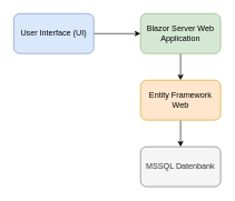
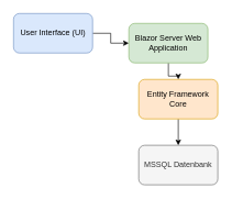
  <mxCell id="0" />
  <mxCell id="1" parent="0" />
  <mxCell id="2" style="edgeStyle=orthogonalEdgeStyle;rounded=0;orthogonalLoop=1;jettySize=auto;html=1;entryX=0;entryY=0.5;entryDx=0;entryDy=0;" edge="1" parent="1" source="3" target="5"><mxGeometry relative="1" as="geometry" /></mxCell>
  <mxCell id="3" value="User Interface (UI)" style="rounded=1;whiteSpace=wrap;html=1;fillColor=#dae8fc;strokeColor=#6c8ebf;" vertex="1" parent="1"><mxGeometry x="20" y="20" width="120" height="60" as="geometry" /></mxCell>
  <mxCell id="4" style="edgeStyle=orthogonalEdgeStyle;rounded=0;orthogonalLoop=1;jettySize=auto;html=1;entryX=0.5;entryY=0;entryDx=0;entryDy=0;" edge="1" parent="1" source="5" target="7"><mxGeometry relative="1" as="geometry" /></mxCell>
- <mxCell id="5" value="Blazor Server Web Application" style="rounded=1;whiteSpace=wrap;html=1;fillColor=#d5e8d4;strokeColor=#82b366;" vertex="1" parent="1"><mxGeometry x="210" y="20" width="120" height="60" as="geometry" /></mxCell>
+ <mxCell id="5" value="Blazor Server Web Application" style="rounded=1;whiteSpace=wrap;html=1;fillColor=#d5e8d4;strokeColor=#82b366;" vertex="1" parent="1"><mxGeometry x="195" y="35" width="120" height="60" as="geometry" /></mxCell>
  <mxCell id="6" style="edgeStyle=orthogonalEdgeStyle;rounded=0;orthogonalLoop=1;jettySize=auto;html=1;entryX=0.5;entryY=0;entryDx=0;entryDy=0;" edge="1" parent="1" source="7" target="8"><mxGeometry relative="1" as="geometry" /></mxCell>
- <mxCell id="7" value="Entity Framework Web" style="rounded=1;whiteSpace=wrap;html=1;fillColor=#ffe6cc;strokeColor=#d79b00;" vertex="1" parent="1"><mxGeometry x="210" y="120" width="120" height="60" as="geometry" /></mxCell>
+ <mxCell id="7" value="Entity Framework Core" style="rounded=1;whiteSpace=wrap;html=1;fillColor=#ffe6cc;strokeColor=#d79b00;" vertex="1" parent="1"><mxGeometry x="210" y="120" width="120" height="60" as="geometry" /></mxCell>
  <mxCell id="8" value="MSSQL Datenbank" style="rounded=1;whiteSpace=wrap;html=1;fillColor=#f5f5f5;fontColor=#333333;strokeColor=#666666;" vertex="1" parent="1"><mxGeometry x="210" y="220" width="120" height="60" as="geometry" /></mxCell>
